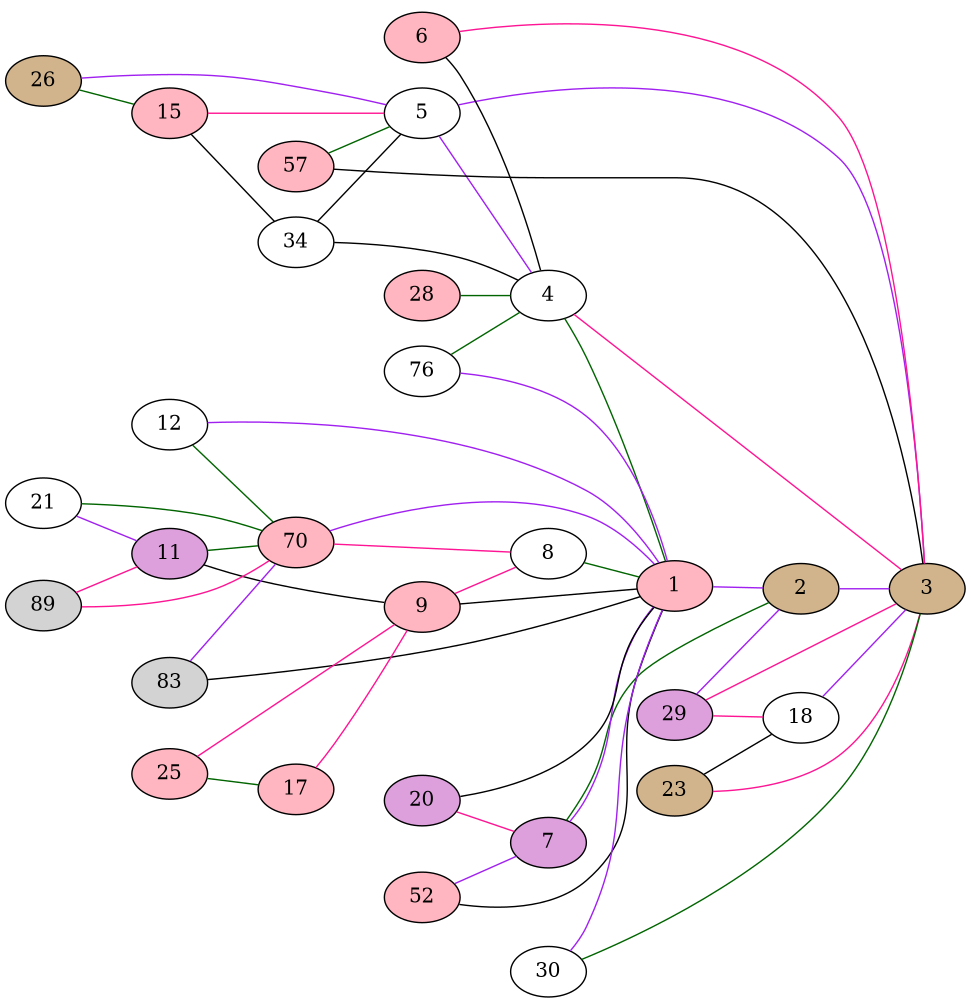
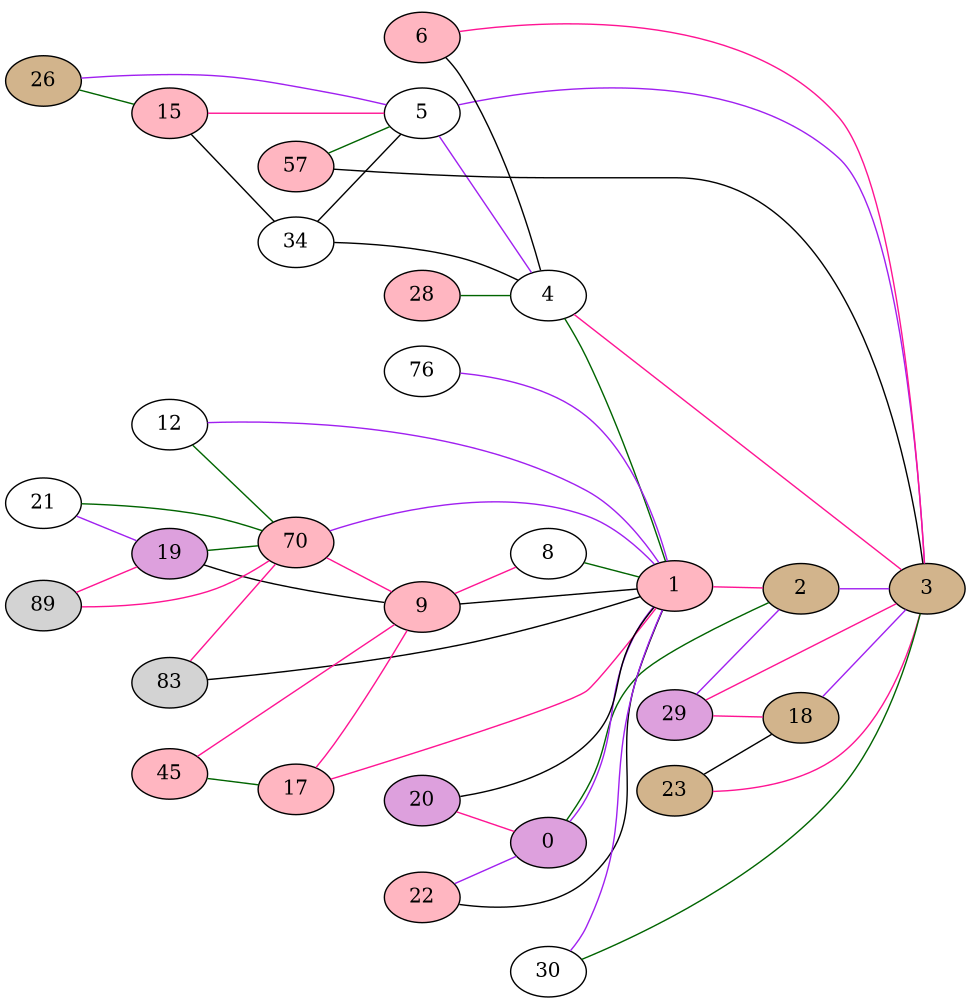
  graph {
    rankdir=LR
    node [fillcolor=lightpink style=filled]
    edge [color=deeppink]
    2 [fillcolor=tan]
    1
    3 [fillcolor=tan]
    4 [fillcolor=white]
    5 [fillcolor=white]
    6
-   7 [fillcolor=plum]
+   7 [fillcolor=plum label=0]
    8 [fillcolor=white]
    9
    n10 [label=70]
-   11 [fillcolor=plum]
+   11 [fillcolor=plum label=19]
    12 [fillcolor=white]
    n13 [fillcolor=lightgrey label=83]
    n14 [fillcolor=white label=34]
    15
    n16 [fillcolor=white label=76]
    17
-   18 [fillcolor=white]
+   18 [fillcolor=tan]
    n19 [fillcolor=lightgrey label=89]
    20 [fillcolor=plum]
    21 [fillcolor=white]
-   22 [label=52]
+   22
    23 [fillcolor=tan]
-   25
+   25 [label=45]
    26 [fillcolor=tan]
    n26 [label=57]
    28
    29 [fillcolor=plum]
    30 [fillcolor=white]
    2 -- 3 [color=purple]
-   1 -- 2 [color=purple]
+   1 -- 2
    4 -- 1 [color=darkgreen]
    4 -- 3
    5 -- 3 [color=purple]
    5 -- 4 [color=purple]
    6 -- 3
    6 -- 4 [color=black]
    7 -- 2 [color=darkgreen]
    7 -- 1 [color=purple]
    8 -- 1 [color=darkgreen]
    9 -- 1 [color=black]
    9 -- 8
    n10 -- 1 [color=purple]
-   n10 -- 8
+   n10 -- 9
    11 -- 9 [color=black]
    11 -- n10 [color=darkgreen]
    12 -- 1 [color=purple]
    12 -- n10 [color=darkgreen]
    n13 -- 1 [color=black]
-   n13 -- n10 [color=purple]
+   n13 -- n10
    n14 -- 4 [color=black]
    n14 -- 5 [color=black]
    15 -- 5
    15 -- n14 [color=black]
    n16 -- 1 [color=purple]
-   n16 -- 4 [color=darkgreen]
+   17 -- 1
    17 -- 9
    18 -- 3 [color=purple]
    n19 -- n10
    n19 -- 11
    20 -- 1 [color=black]
    20 -- 7
    21 -- n10 [color=darkgreen]
    21 -- 11 [color=purple]
    22 -- 1 [color=black]
    22 -- 7 [color=purple]
    23 -- 3
    23 -- 18 [color=black]
    25 -- 9
    25 -- 17 [color=darkgreen]
    26 -- 5 [color=purple]
    26 -- 15 [color=darkgreen]
    n26 -- 3 [color=black]
    n26 -- 5 [color=darkgreen]
    28 -- 4 [color=darkgreen]
    29 -- 2 [color=purple]
    29 -- 3
    29 -- 18
    30 -- 1 [color=purple]
    30 -- 3 [color=darkgreen]
  }
